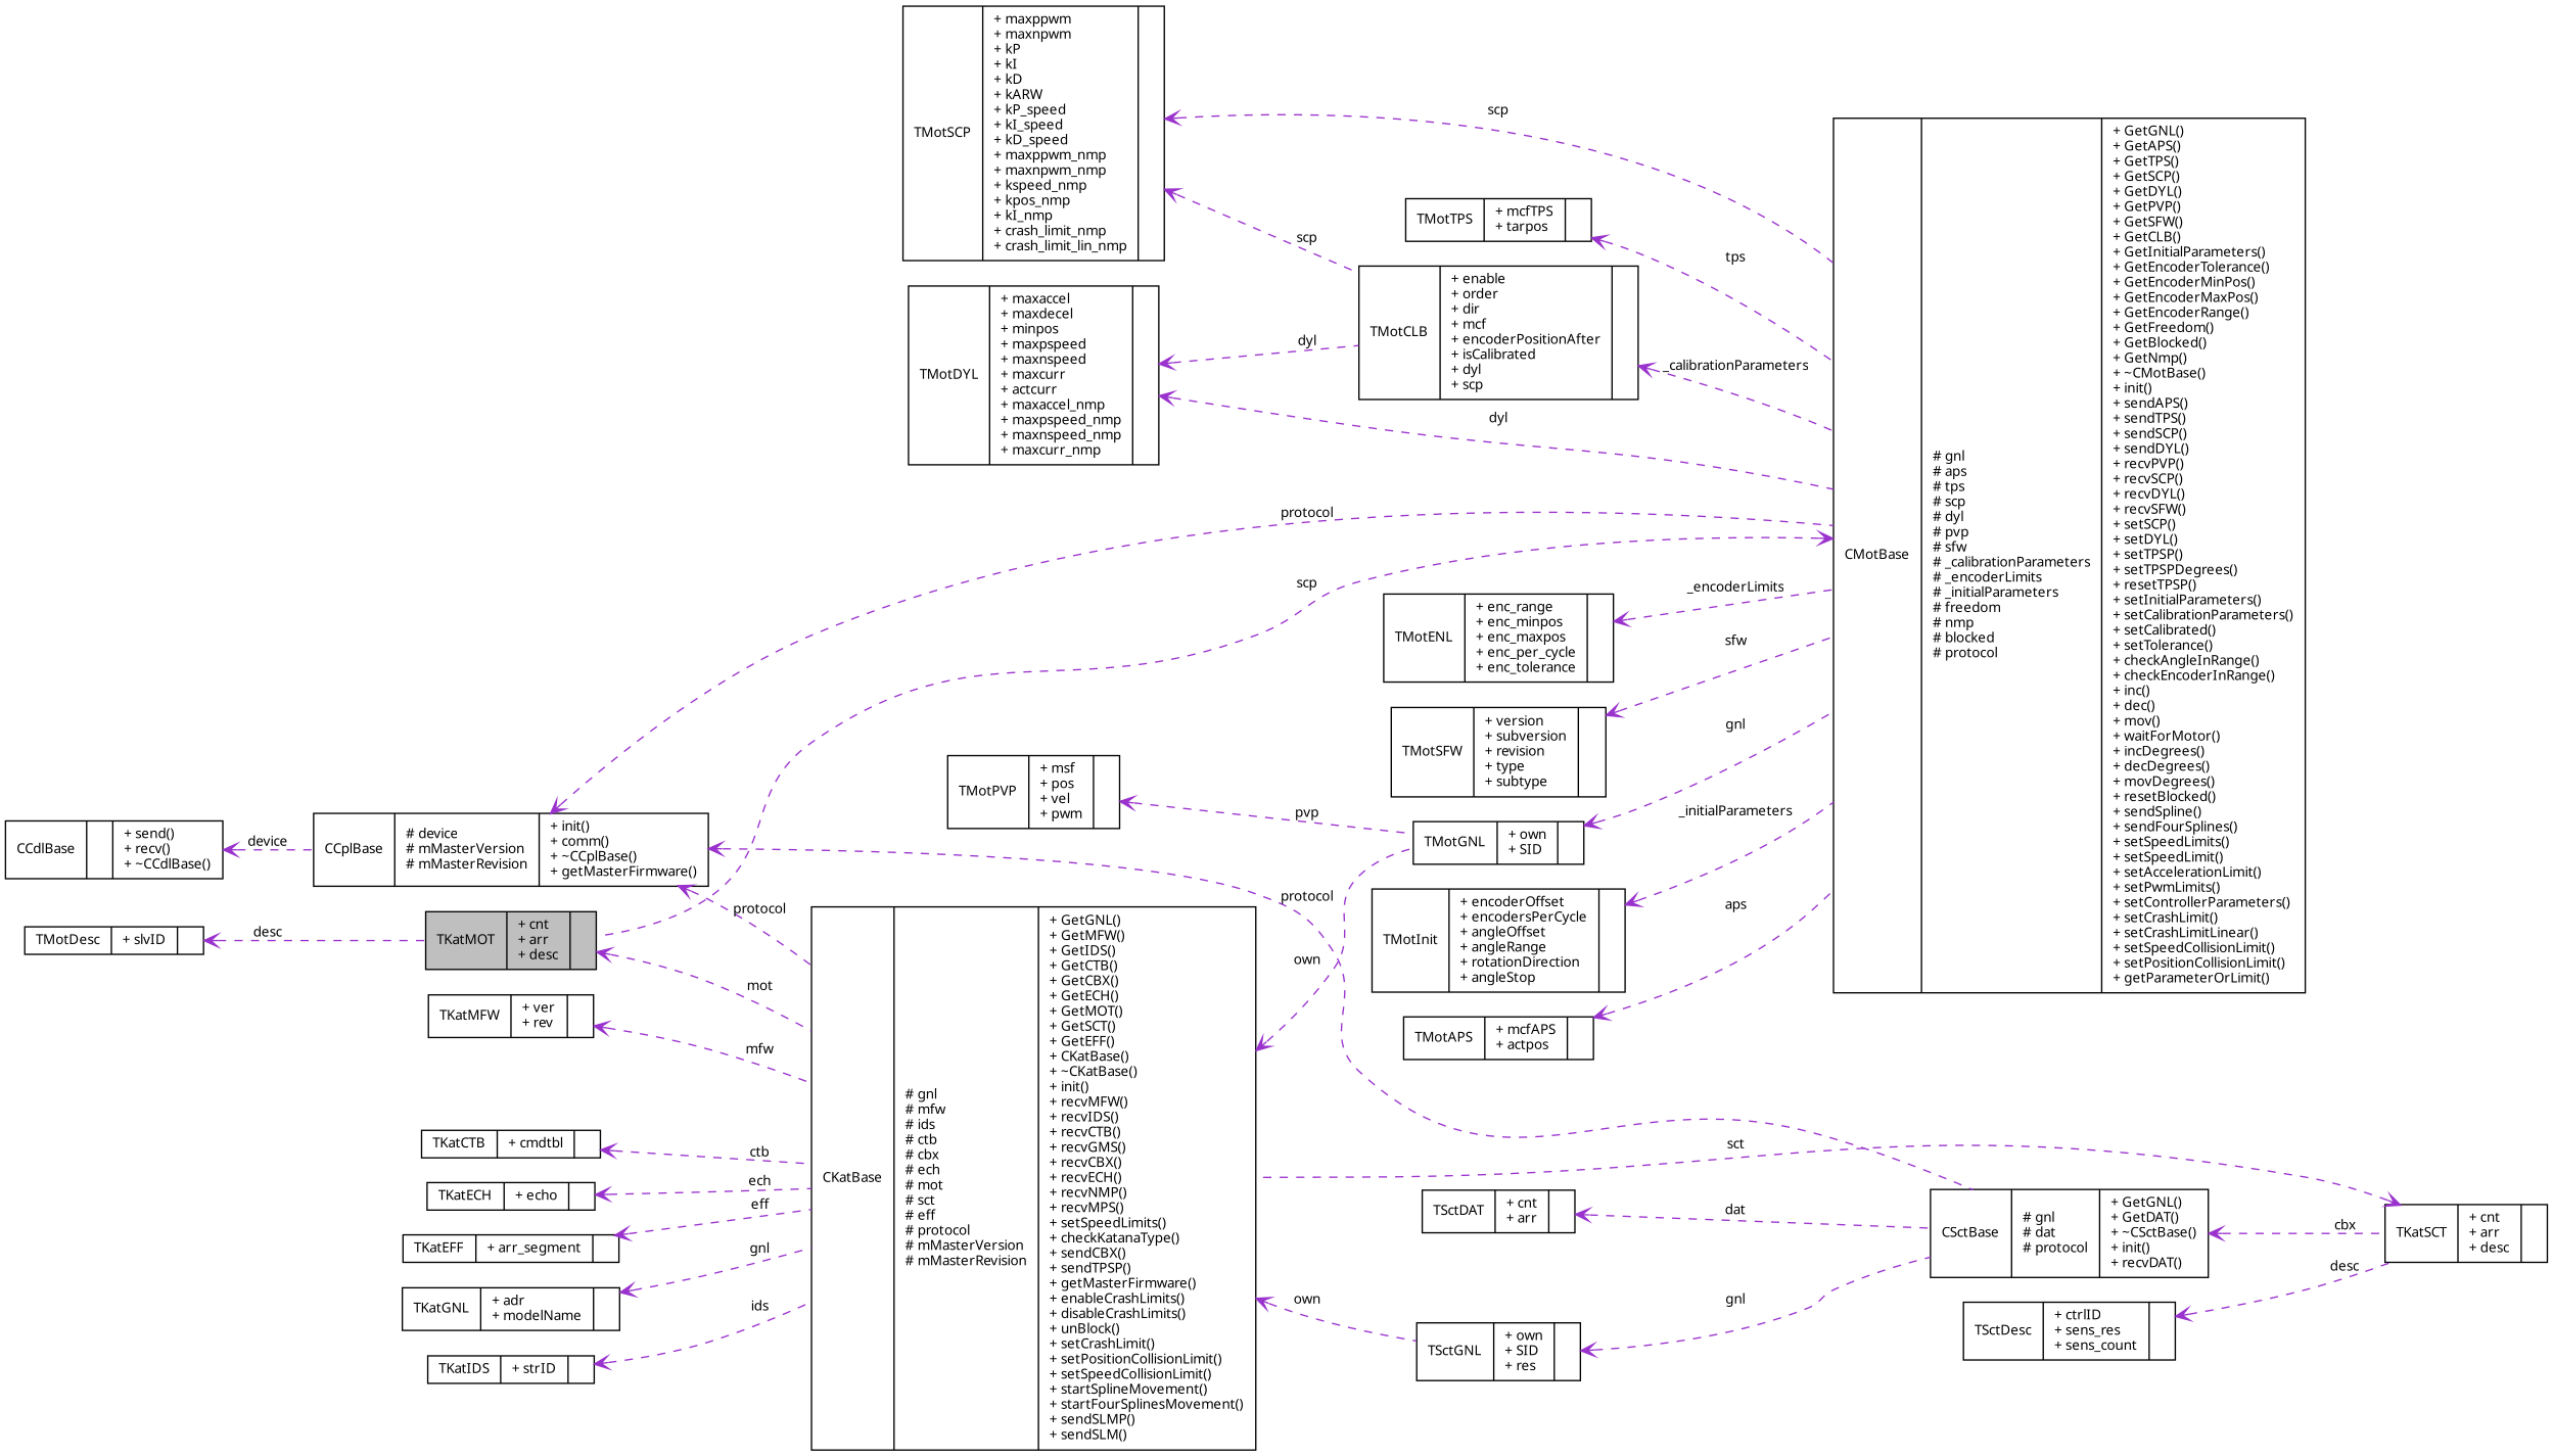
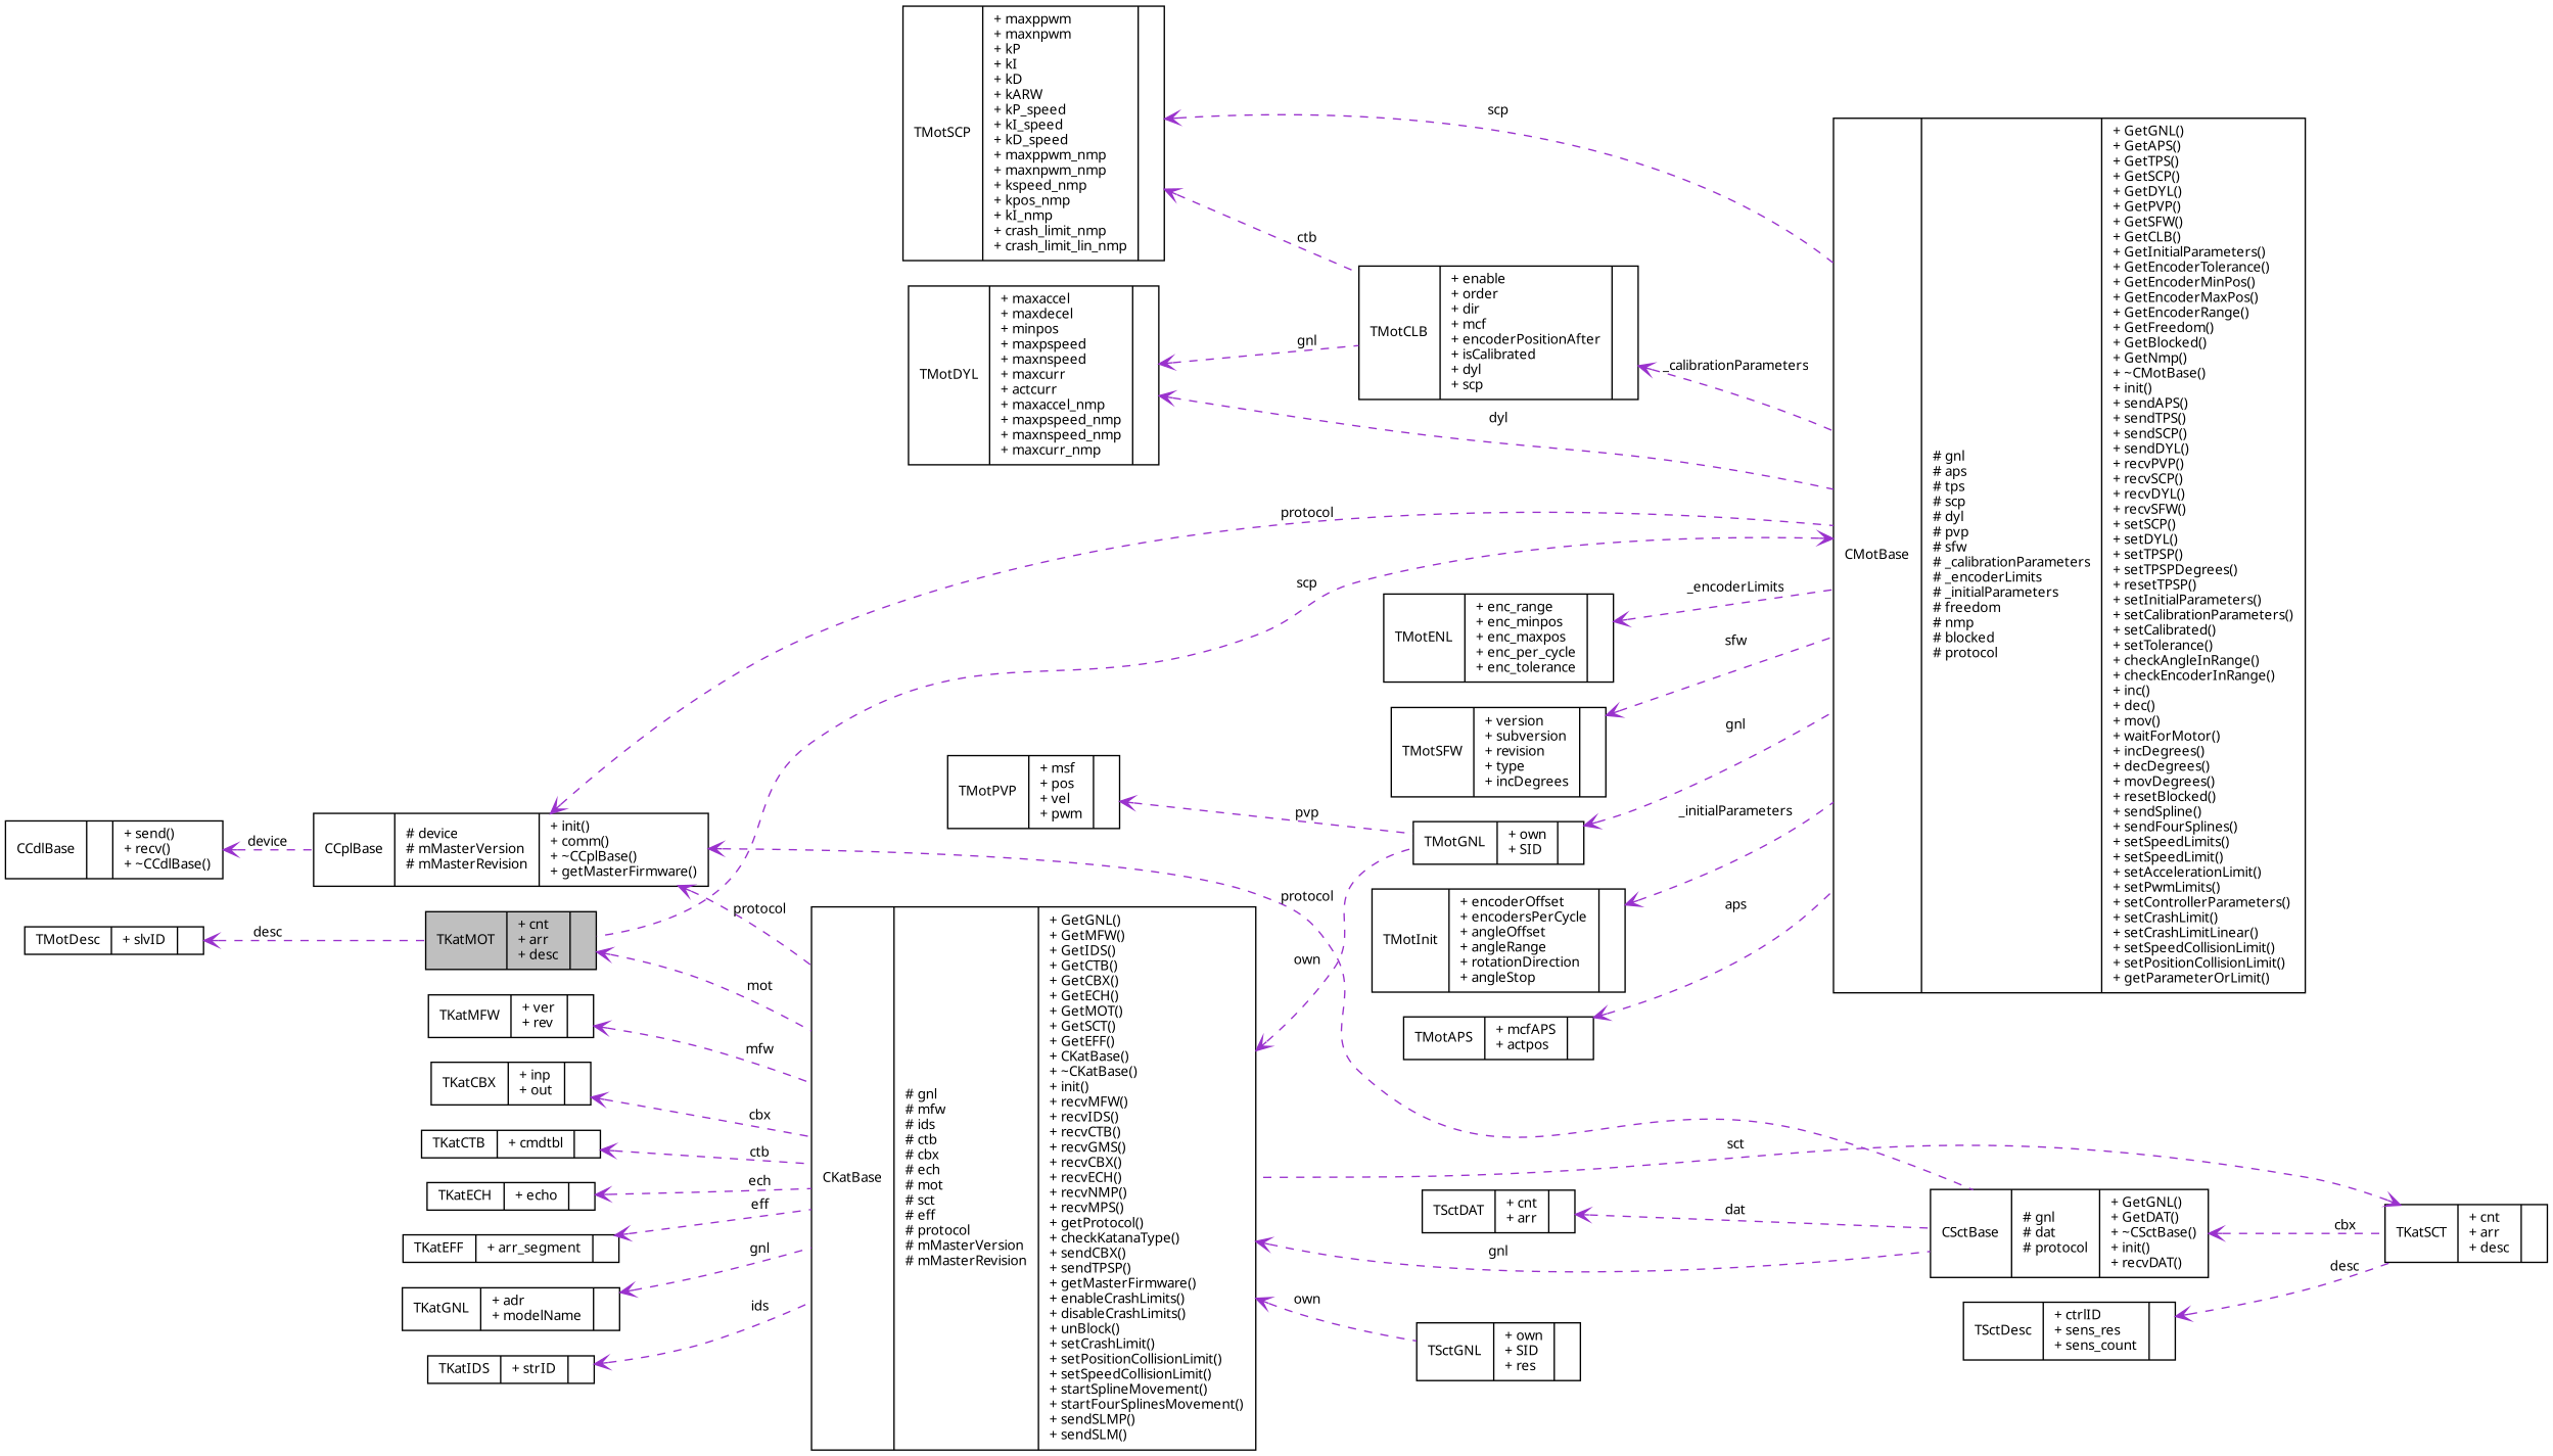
  digraph {
    rankdir=LR
    node [color=black fillcolor=white fontname="FreeSans.ttf" fontsize=10 shape=record style=filled]
    edge [arrowtail=open color=darkorchid3 dir=back fontname="FreeSans.ttf" fontsize=10 labelfontname="FreeSans.ttf" labelfontsize=10 style=dashed]
    n1 [fillcolor=grey75 fontcolor=black height=0.2 label="{TKatMOT\n|+ cnt\l+ arr\l+ desc\l|}" width=0.4]
-   n2 [height=0.2 label="{CKatBase\n|# gnl\l# mfw\l# ids\l# ctb\l# cbx\l# ech\l# mot\l# sct\l# eff\l# protocol\l# mMasterVersion\l# mMasterRevision\l|+ GetGNL()\l+ GetMFW()\l+ GetIDS()\l+ GetCTB()\l+ GetCBX()\l+ GetECH()\l+ GetMOT()\l+ GetSCT()\l+ GetEFF()\l+ CKatBase()\l+ ~CKatBase()\l+ init()\l+ recvMFW()\l+ recvIDS()\l+ recvCTB()\l+ recvGMS()\l+ recvCBX()\l+ recvECH()\l+ recvNMP()\l+ recvMPS()\l+ setSpeedLimits()\l+ checkKatanaType()\l+ sendCBX()\l+ sendTPSP()\l+ getMasterFirmware()\l+ enableCrashLimits()\l+ disableCrashLimits()\l+ unBlock()\l+ setCrashLimit()\l+ setPositionCollisionLimit()\l+ setSpeedCollisionLimit()\l+ startSplineMovement()\l+ startFourSplinesMovement()\l+ sendSLMP()\l+ sendSLM()\l}" width=0.4]
+   n2 [height=0.2 label="{CKatBase\n|# gnl\l# mfw\l# ids\l# ctb\l# cbx\l# ech\l# mot\l# sct\l# eff\l# protocol\l# mMasterVersion\l# mMasterRevision\l|+ GetGNL()\l+ GetMFW()\l+ GetIDS()\l+ GetCTB()\l+ GetCBX()\l+ GetECH()\l+ GetMOT()\l+ GetSCT()\l+ GetEFF()\l+ CKatBase()\l+ ~CKatBase()\l+ init()\l+ recvMFW()\l+ recvIDS()\l+ recvCTB()\l+ recvGMS()\l+ recvCBX()\l+ recvECH()\l+ recvNMP()\l+ recvMPS()\l+ getProtocol()\l+ checkKatanaType()\l+ sendCBX()\l+ sendTPSP()\l+ getMasterFirmware()\l+ enableCrashLimits()\l+ disableCrashLimits()\l+ unBlock()\l+ setCrashLimit()\l+ setPositionCollisionLimit()\l+ setSpeedCollisionLimit()\l+ startSplineMovement()\l+ startFourSplinesMovement()\l+ sendSLMP()\l+ sendSLM()\l}" width=0.4]
    n3 [height=0.2 label="{TMotGNL\n|+ own\l+ SID\l|}" width=0.4]
    n4 [height=0.2 label="{TSctGNL\n|+ own\l+ SID\l+ res\l|}" width=0.4]
    n5 [height=0.2 label="{TMotDesc\n|+ slvID\l|}" width=0.4]
    n6 [height=0.2 label="{CMotBase\n|# gnl\l# aps\l# tps\l# scp\l# dyl\l# pvp\l# sfw\l# _calibrationParameters\l# _encoderLimits\l# _initialParameters\l# freedom\l# nmp\l# blocked\l# protocol\l|+ GetGNL()\l+ GetAPS()\l+ GetTPS()\l+ GetSCP()\l+ GetDYL()\l+ GetPVP()\l+ GetSFW()\l+ GetCLB()\l+ GetInitialParameters()\l+ GetEncoderTolerance()\l+ GetEncoderMinPos()\l+ GetEncoderMaxPos()\l+ GetEncoderRange()\l+ GetFreedom()\l+ GetBlocked()\l+ GetNmp()\l+ ~CMotBase()\l+ init()\l+ sendAPS()\l+ sendTPS()\l+ sendSCP()\l+ sendDYL()\l+ recvPVP()\l+ recvSCP()\l+ recvDYL()\l+ recvSFW()\l+ setSCP()\l+ setDYL()\l+ setTPSP()\l+ setTPSPDegrees()\l+ resetTPSP()\l+ setInitialParameters()\l+ setCalibrationParameters()\l+ setCalibrated()\l+ setTolerance()\l+ checkAngleInRange()\l+ checkEncoderInRange()\l+ inc()\l+ dec()\l+ mov()\l+ waitForMotor()\l+ incDegrees()\l+ decDegrees()\l+ movDegrees()\l+ resetBlocked()\l+ sendSpline()\l+ sendFourSplines()\l+ setSpeedLimits()\l+ setSpeedLimit()\l+ setAccelerationLimit()\l+ setPwmLimits()\l+ setControllerParameters()\l+ setCrashLimit()\l+ setCrashLimitLinear()\l+ setSpeedCollisionLimit()\l+ setPositionCollisionLimit()\l+ getParameterOrLimit()\l}" width=0.4]
    n7 [height=0.2 label="{TMotENL\n|+ enc_range\l+ enc_minpos\l+ enc_maxpos\l+ enc_per_cycle\l+ enc_tolerance\l|}" width=0.4]
-   n8 [height=0.2 label="{TMotSFW\n|+ version\l+ subversion\l+ revision\l+ type\l+ subtype\l|}" width=0.4]
+   n8 [height=0.2 label="{TMotSFW\n|+ version\l+ subversion\l+ revision\l+ type\l+ incDegrees\l|}" width=0.4]
    n9 [height=0.2 label="{CSctBase\n|# gnl\l# dat\l# protocol\l|+ GetGNL()\l+ GetDAT()\l+ ~CSctBase()\l+ init()\l+ recvDAT()\l}" width=0.4]
    n10 [height=0.2 label="{TKatMFW\n|+ ver\l+ rev\l|}" width=0.4]
+   n11 [height=0.2 label="{TKatCBX\n|+ inp\l+ out\l|}" width=0.4]
    n12 [height=0.2 label="{TKatSCT\n|+ cnt\l+ arr\l+ desc\l|}" width=0.4]
    n13 [height=0.2 label="{TSctDesc\n|+ ctrlID\l+ sens_res\l+ sens_count\l|}" width=0.4]
    n14 [height=0.2 label="{TSctDAT\n|+ cnt\l+ arr\l|}" width=0.4]
    n15 [height=0.2 label="{CCplBase\n|# device\l# mMasterVersion\l# mMasterRevision\l|+ init()\l+ comm()\l+ ~CCplBase()\l+ getMasterFirmware()\l}" width=0.4]
    n16 [height=0.2 label="{CCdlBase\n||+ send()\l+ recv()\l+ ~CCdlBase()\l}" width=0.4]
    n17 [height=0.2 label="{TKatCTB\n|+ cmdtbl\l|}" width=0.4]
    n18 [height=0.2 label="{TKatECH\n|+ echo\l|}" width=0.4]
    n19 [height=0.2 label="{TKatEFF\n|+ arr_segment\l|}" width=0.4]
    n20 [height=0.2 label="{TKatGNL\n|+ adr\l+ modelName\l|}" width=0.4]
    n21 [height=0.2 label="{TKatIDS\n|+ strID\l|}" width=0.4]
    n22 [height=0.2 label="{TMotInit\n|+ encoderOffset\l+ encodersPerCycle\l+ angleOffset\l+ angleRange\l+ rotationDirection\l+ angleStop\l|}" width=0.4]
    n23 [height=0.2 label="{TMotCLB\n|+ enable\l+ order\l+ dir\l+ mcf\l+ encoderPositionAfter\l+ isCalibrated\l+ dyl\l+ scp\l|}" width=0.4]
    n24 [height=0.2 label="{TMotSCP\n|+ maxppwm\l+ maxnpwm\l+ kP\l+ kI\l+ kD\l+ kARW\l+ kP_speed\l+ kI_speed\l+ kD_speed\l+ maxppwm_nmp\l+ maxnpwm_nmp\l+ kspeed_nmp\l+ kpos_nmp\l+ kI_nmp\l+ crash_limit_nmp\l+ crash_limit_lin_nmp\l|}" width=0.4]
    n25 [height=0.2 label="{TMotDYL\n|+ maxaccel\l+ maxdecel\l+ minpos\l+ maxpspeed\l+ maxnspeed\l+ maxcurr\l+ actcurr\l+ maxaccel_nmp\l+ maxpspeed_nmp\l+ maxnspeed_nmp\l+ maxcurr_nmp\l|}" width=0.4]
    n26 [height=0.2 label="{TMotPVP\n|+ msf\l+ pos\l+ vel\l+ pwm\l|}" width=0.4]
    n27 [height=0.2 label="{TMotAPS\n|+ mcfAPS\l+ actpos\l|}" width=0.4]
-   n28 [height=0.2 label="{TMotTPS\n|+ mcfTPS\l+ tarpos\l|}" width=0.4]
    n1 -> n2 [label=mot]
    n2 -> n3 [label=own]
    n2 -> n4 [label=own]
    n3 -> n6 [label=gnl]
-   n4 -> n9 [label=gnl]
+   n2 -> n9 [label=gnl]
    n5 -> n1 [label=desc]
    n6 -> n1 [label=scp]
    n7 -> n6 [label=_encoderLimits]
    n8 -> n6 [label=sfw]
    n9 -> n12 [label=cbx]
    n10 -> n2 [label=mfw]
+   n11 -> n2 [label=cbx]
    n12 -> n2 [label=sct]
    n13 -> n12 [label=desc]
    n14 -> n9 [label=dat]
    n15 -> n2 [label=protocol]
    n15 -> n6 [label=protocol]
    n15 -> n9 [label=protocol]
    n16 -> n15 [label=device]
    n17 -> n2 [label=ctb]
    n18 -> n2 [label=ech]
    n19 -> n2 [label=eff]
    n20 -> n2 [label=gnl]
    n21 -> n2 [label=ids]
    n22 -> n6 [label=_initialParameters]
    n23 -> n6 [label=_calibrationParameters]
    n24 -> n6 [label=scp]
-   n24 -> n23 [label=scp]
+   n24 -> n23 [label=ctb]
    n25 -> n6 [label=dyl]
-   n25 -> n23 [label=dyl]
+   n25 -> n23 [label=gnl]
    n26 -> n3 [label=pvp]
    n27 -> n6 [label=aps]
-   n28 -> n6 [label=tps]
  }
